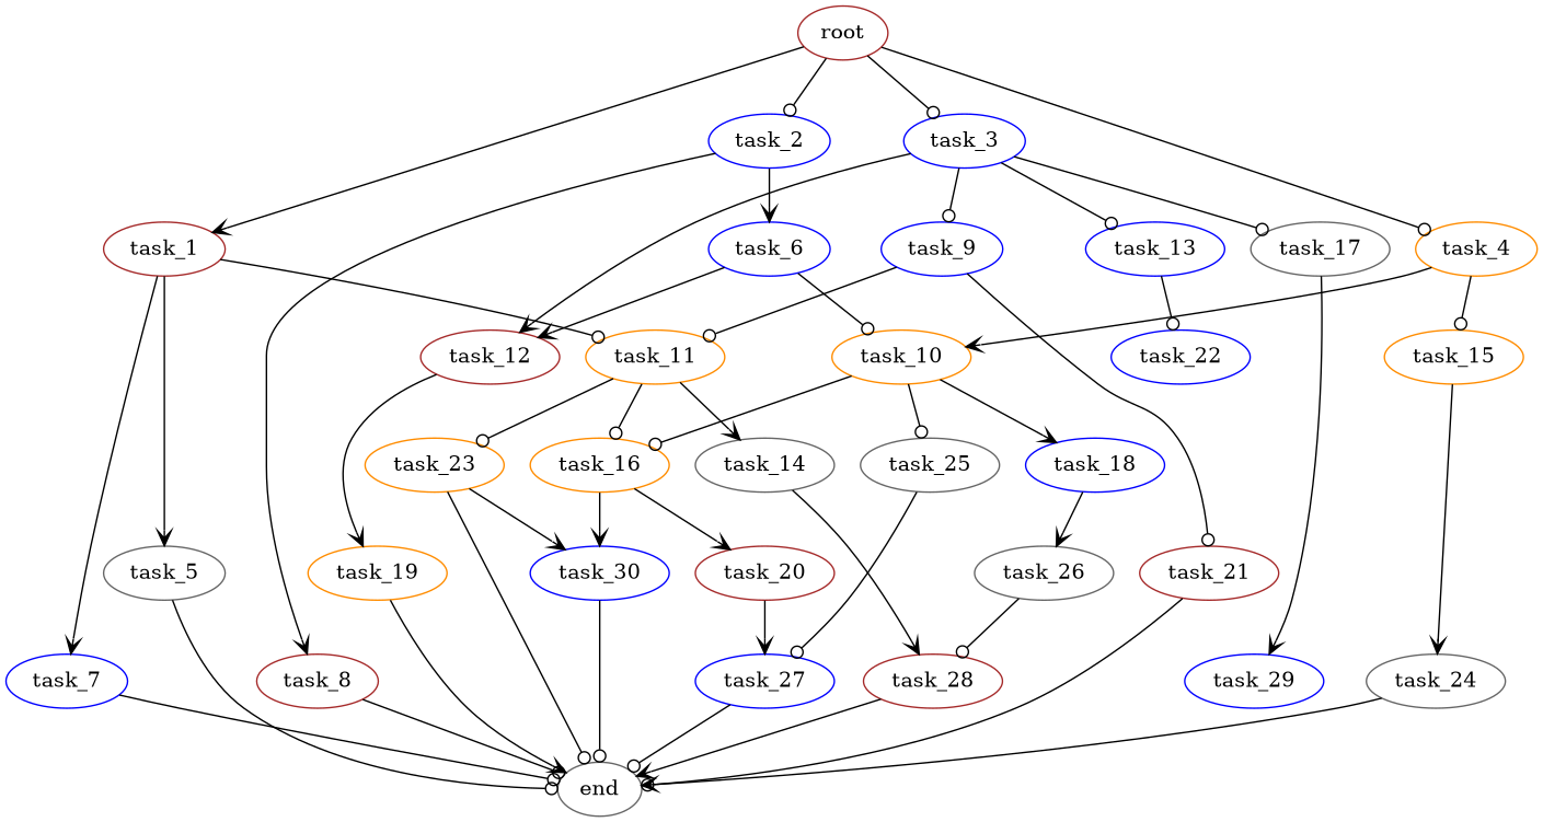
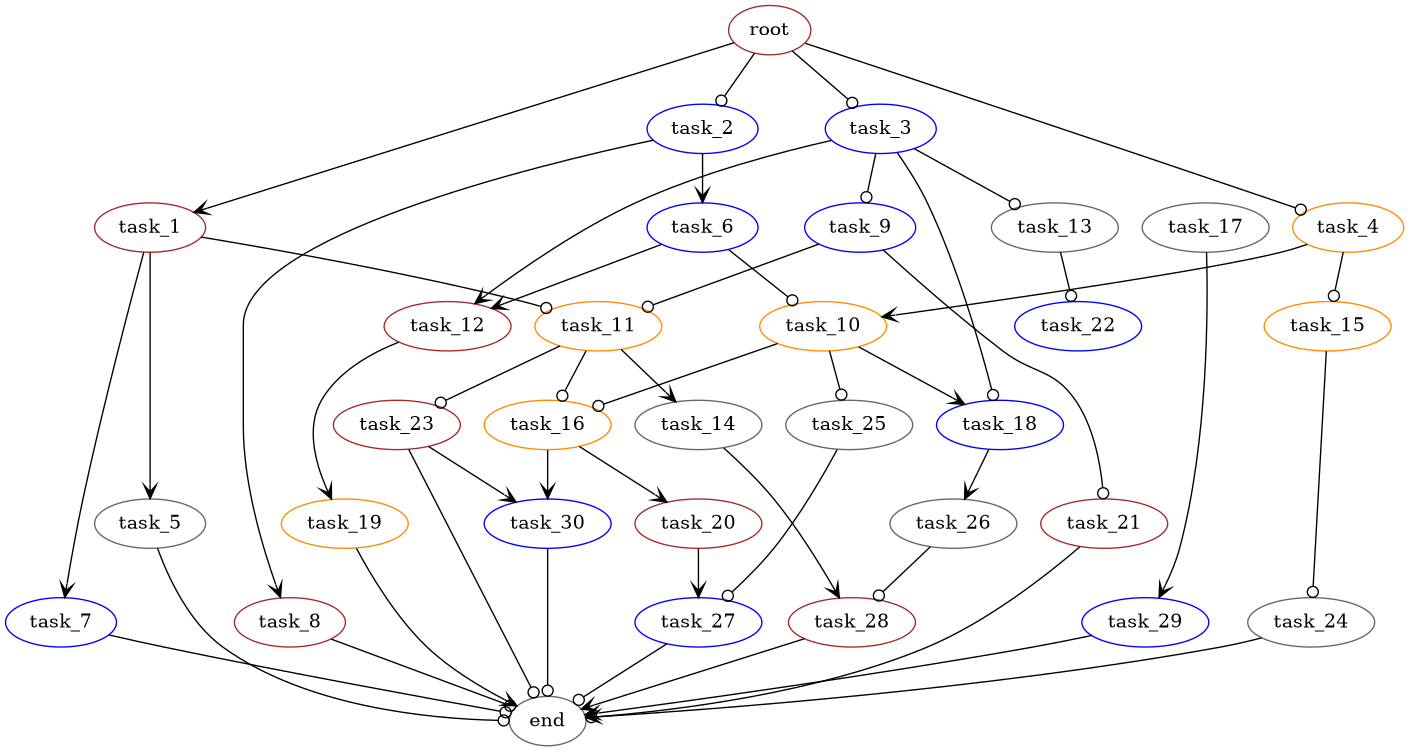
  digraph {
    node [color=blue]
    edge [arrowhead=odot]
    root [color=brown]
    task_1 [color=brown]
    task_2
    task_3
    task_4 [color=darkorange]
    task_5 [color=gray40]
    task_7
    task_11 [color=darkorange]
    task_6
    task_8 [color=brown]
    task_9
    task_12 [color=brown]
-   task_13
+   task_13 [color=gray40]
    task_17 [color=gray40]
    task_10 [color=darkorange]
    task_15 [color=darkorange]
    end [color=gray40]
    task_16 [color=darkorange]
    task_14 [color=gray40]
-   task_23 [color=darkorange]
+   task_23 [color=brown]
    task_21 [color=brown]
    task_19 [color=darkorange]
    task_22
    task_29
    task_18
    task_25 [color=gray40]
    task_24 [color=gray40]
    task_20 [color=brown]
    task_30
    task_26 [color=gray40]
    task_27
    task_28 [color=brown]
    root -> task_1 [arrowhead=vee]
    root -> task_2
    root -> task_3
    root -> task_4
    task_1 -> task_5 [arrowhead=vee]
    task_1 -> task_7 [arrowhead=vee]
    task_1 -> task_11
    task_2 -> task_6 [arrowhead=vee]
    task_2 -> task_8 [arrowhead=vee]
    task_3 -> task_9
    task_3 -> task_12 [arrowhead=vee]
    task_3 -> task_13
-   task_3 -> task_17
+   task_3 -> task_18
    task_4 -> task_10 [arrowhead=vee]
    task_4 -> task_15
    task_5 -> end
    task_7 -> end
    task_11 -> task_16
    task_11 -> task_14 [arrowhead=vee]
    task_11 -> task_23
    task_6 -> task_12 [arrowhead=vee]
    task_6 -> task_10
    task_8 -> end
    task_9 -> task_11
    task_9 -> task_21
    task_12 -> task_19 [arrowhead=vee]
    task_13 -> task_22
    task_17 -> task_29 [arrowhead=vee]
    task_10 -> task_16
    task_10 -> task_18 [arrowhead=vee]
    task_10 -> task_25
-   task_15 -> task_24 [arrowhead=vee]
+   task_15 -> task_24
    task_16 -> task_20 [arrowhead=vee]
    task_16 -> task_30 [arrowhead=vee]
    task_14 -> task_28 [arrowhead=vee]
    task_23 -> end
    task_23 -> task_30 [arrowhead=vee]
    task_21 -> end [arrowhead=vee]
    task_19 -> end [arrowhead=vee]
+   task_29 -> end [arrowhead=vee]
    task_18 -> task_26 [arrowhead=vee]
    task_25 -> task_27
    task_24 -> end
    task_20 -> task_27 [arrowhead=vee]
    task_30 -> end
    task_26 -> task_28
    task_27 -> end
    task_28 -> end [arrowhead=vee]
  }
